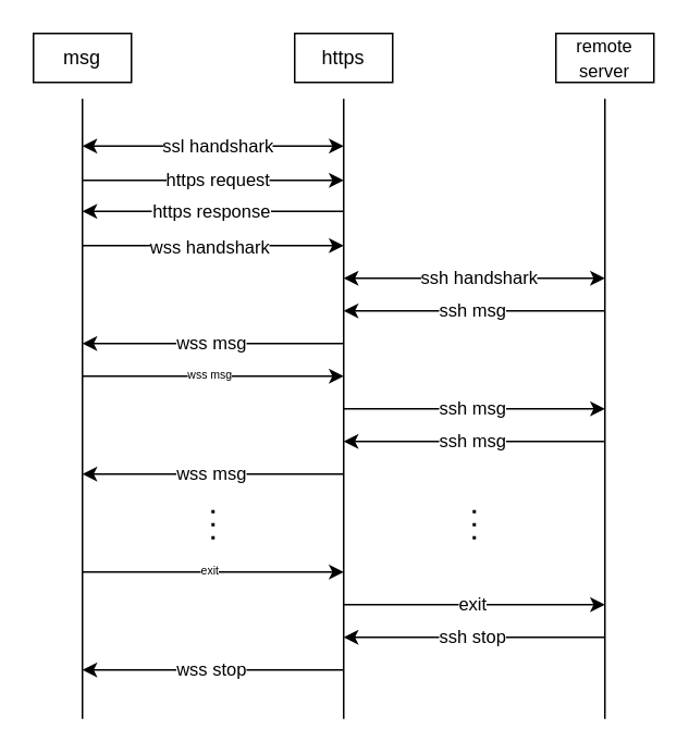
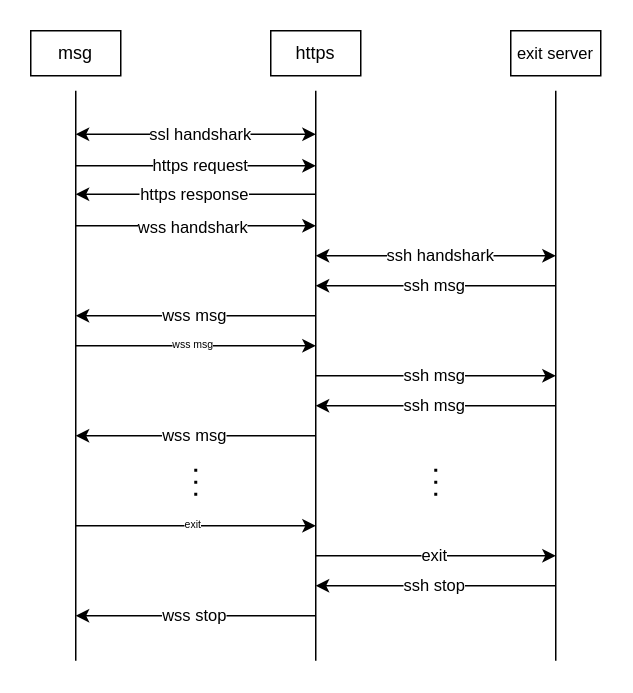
  <mxCell id="0" />
  <mxCell id="1" parent="0" />
  <mxCell id="2" value="" style="endArrow=none;html=1;" parent="1" edge="1"><mxGeometry width="50" height="50" relative="1" as="geometry"><mxPoint x="50" y="440" as="sourcePoint" /><mxPoint x="50" y="60" as="targetPoint" /></mxGeometry></mxCell>
  <mxCell id="3" value="" style="endArrow=none;html=1;" parent="1" edge="1"><mxGeometry width="50" height="50" relative="1" as="geometry"><mxPoint x="210" y="440" as="sourcePoint" /><mxPoint x="210" y="60" as="targetPoint" /></mxGeometry></mxCell>
  <mxCell id="4" value="" style="endArrow=none;html=1;" parent="1" edge="1"><mxGeometry width="50" height="50" relative="1" as="geometry"><mxPoint x="370" y="440" as="sourcePoint" /><mxPoint x="370" y="60" as="targetPoint" /></mxGeometry></mxCell>
  <mxCell id="5" value="" style="endArrow=classic;html=1;" parent="1" edge="1"><mxGeometry width="50" height="50" relative="1" as="geometry"><mxPoint x="50" y="110" as="sourcePoint" /><mxPoint x="210" y="110" as="targetPoint" /></mxGeometry></mxCell>
  <mxCell id="6" value="https request" style="edgeLabel;html=1;align=center;verticalAlign=middle;resizable=0;points=[];" parent="5" vertex="1" connectable="0"><mxGeometry x="0.132" y="1" relative="1" as="geometry"><mxPoint x="-9" as="offset" /></mxGeometry></mxCell>
  <mxCell id="7" value="msg" style="rounded=0;whiteSpace=wrap;html=1;" parent="1" vertex="1"><mxGeometry x="20" y="20" width="60" height="30" as="geometry" /></mxCell>
  <mxCell id="8" value="https" style="rounded=0;whiteSpace=wrap;html=1;" parent="1" vertex="1"><mxGeometry x="180" y="20" width="60" height="30" as="geometry" /></mxCell>
- <mxCell id="9" value="&lt;font style=&quot;font-size: 11px&quot;&gt;remote server&lt;/font&gt;" style="rounded=0;whiteSpace=wrap;html=1;" parent="1" vertex="1"><mxGeometry x="340" y="20" width="60" height="30" as="geometry" /></mxCell>
+ <mxCell id="9" value="&lt;font style=&quot;font-size: 11px&quot;&gt;exit server&lt;/font&gt;" style="rounded=0;whiteSpace=wrap;html=1;" parent="1" vertex="1"><mxGeometry x="340" y="20" width="60" height="30" as="geometry" /></mxCell>
  <mxCell id="10" value="" style="endArrow=classic;html=1;" parent="1" edge="1"><mxGeometry width="50" height="50" relative="1" as="geometry"><mxPoint x="210" y="129" as="sourcePoint" /><mxPoint x="50" y="129" as="targetPoint" /></mxGeometry></mxCell>
  <mxCell id="11" value="https response" style="edgeLabel;html=1;align=center;verticalAlign=middle;resizable=0;points=[];" parent="10" vertex="1" connectable="0"><mxGeometry x="-0.161" y="-1" relative="1" as="geometry"><mxPoint x="-15" as="offset" /></mxGeometry></mxCell>
  <mxCell id="12" value="" style="endArrow=classic;html=1;" parent="1" edge="1"><mxGeometry width="50" height="50" relative="1" as="geometry"><mxPoint x="50" y="150" as="sourcePoint" /><mxPoint x="210" y="150" as="targetPoint" /></mxGeometry></mxCell>
  <mxCell id="13" value="wss handshark" style="edgeLabel;html=1;align=center;verticalAlign=middle;resizable=0;points=[];" parent="12" vertex="1" connectable="0"><mxGeometry x="0.193" relative="1" as="geometry"><mxPoint x="-18" as="offset" /></mxGeometry></mxCell>
  <mxCell id="14" value="" style="startArrow=classic;endArrow=classic;html=1;" parent="1" edge="1"><mxGeometry width="50" height="50" relative="1" as="geometry"><mxPoint x="210" y="170" as="sourcePoint" /><mxPoint x="370" y="170" as="targetPoint" /></mxGeometry></mxCell>
  <mxCell id="15" value="ssh handshark" style="edgeLabel;html=1;align=center;verticalAlign=middle;resizable=0;points=[];" parent="14" vertex="1" connectable="0"><mxGeometry x="0.132" y="1" relative="1" as="geometry"><mxPoint x="-9" as="offset" /></mxGeometry></mxCell>
  <mxCell id="16" value="" style="endArrow=classic;html=1;" parent="1" edge="1"><mxGeometry width="50" height="50" relative="1" as="geometry"><mxPoint x="370" y="190" as="sourcePoint" /><mxPoint x="210" y="190" as="targetPoint" /></mxGeometry></mxCell>
  <mxCell id="17" value="ssh msg" style="edgeLabel;html=1;align=center;verticalAlign=middle;resizable=0;points=[];" parent="16" vertex="1" connectable="0"><mxGeometry x="-0.161" y="-1" relative="1" as="geometry"><mxPoint x="-15" as="offset" /></mxGeometry></mxCell>
  <mxCell id="18" value="" style="endArrow=classic;html=1;" parent="1" edge="1"><mxGeometry width="50" height="50" relative="1" as="geometry"><mxPoint x="210" y="210" as="sourcePoint" /><mxPoint x="50" y="210" as="targetPoint" /></mxGeometry></mxCell>
  <mxCell id="19" value="wss msg" style="edgeLabel;html=1;align=center;verticalAlign=middle;resizable=0;points=[];" parent="18" vertex="1" connectable="0"><mxGeometry x="-0.161" y="-1" relative="1" as="geometry"><mxPoint x="-15" as="offset" /></mxGeometry></mxCell>
  <mxCell id="20" value="" style="endArrow=classic;html=1;" parent="1" edge="1"><mxGeometry width="50" height="50" relative="1" as="geometry"><mxPoint x="50" y="230" as="sourcePoint" /><mxPoint x="210" y="230" as="targetPoint" /></mxGeometry></mxCell>
  <mxCell id="21" value="wss msg" style="edgeLabel;html=1;align=center;verticalAlign=middle;resizable=0;points=[];fontSize=7;" parent="20" vertex="1" connectable="0"><mxGeometry x="0.106" relative="1" as="geometry"><mxPoint x="-11" y="-1" as="offset" /></mxGeometry></mxCell>
  <mxCell id="22" value="" style="endArrow=classic;html=1;" parent="1" edge="1"><mxGeometry width="50" height="50" relative="1" as="geometry"><mxPoint x="210" y="250" as="sourcePoint" /><mxPoint x="370" y="250" as="targetPoint" /></mxGeometry></mxCell>
  <mxCell id="23" value="ssh msg" style="edgeLabel;html=1;align=center;verticalAlign=middle;resizable=0;points=[];" parent="22" vertex="1" connectable="0"><mxGeometry x="0.132" y="1" relative="1" as="geometry"><mxPoint x="-13" as="offset" /></mxGeometry></mxCell>
  <mxCell id="24" value="" style="endArrow=classic;html=1;" parent="1" edge="1"><mxGeometry width="50" height="50" relative="1" as="geometry"><mxPoint x="370" y="270" as="sourcePoint" /><mxPoint x="210" y="270" as="targetPoint" /></mxGeometry></mxCell>
  <mxCell id="25" value="ssh msg" style="edgeLabel;html=1;align=center;verticalAlign=middle;resizable=0;points=[];" parent="24" vertex="1" connectable="0"><mxGeometry x="-0.161" y="-1" relative="1" as="geometry"><mxPoint x="-15" as="offset" /></mxGeometry></mxCell>
  <mxCell id="26" value="" style="endArrow=classic;html=1;" parent="1" edge="1"><mxGeometry width="50" height="50" relative="1" as="geometry"><mxPoint x="210" y="290" as="sourcePoint" /><mxPoint x="50" y="290" as="targetPoint" /></mxGeometry></mxCell>
  <mxCell id="27" value="wss msg" style="edgeLabel;html=1;align=center;verticalAlign=middle;resizable=0;points=[];" parent="26" vertex="1" connectable="0"><mxGeometry x="-0.161" y="-1" relative="1" as="geometry"><mxPoint x="-15" as="offset" /></mxGeometry></mxCell>
  <mxCell id="28" value="" style="endArrow=none;dashed=1;html=1;dashPattern=1 3;strokeWidth=2;fontSize=7;" parent="1" edge="1"><mxGeometry width="50" height="50" relative="1" as="geometry"><mxPoint x="130" y="330" as="sourcePoint" /><mxPoint x="130" y="310" as="targetPoint" /></mxGeometry></mxCell>
  <mxCell id="29" value="" style="endArrow=none;dashed=1;html=1;dashPattern=1 3;strokeWidth=2;fontSize=7;" parent="1" edge="1"><mxGeometry width="50" height="50" relative="1" as="geometry"><mxPoint x="290" y="330" as="sourcePoint" /><mxPoint x="290" y="310" as="targetPoint" /></mxGeometry></mxCell>
  <mxCell id="30" value="" style="endArrow=classic;html=1;" parent="1" edge="1"><mxGeometry width="50" height="50" relative="1" as="geometry"><mxPoint x="50" y="350" as="sourcePoint" /><mxPoint x="210" y="350" as="targetPoint" /></mxGeometry></mxCell>
  <mxCell id="31" value="exit" style="edgeLabel;html=1;align=center;verticalAlign=middle;resizable=0;points=[];fontSize=7;" parent="30" vertex="1" connectable="0"><mxGeometry x="0.106" relative="1" as="geometry"><mxPoint x="-11" y="-1" as="offset" /></mxGeometry></mxCell>
  <mxCell id="32" value="" style="endArrow=classic;html=1;" parent="1" edge="1"><mxGeometry width="50" height="50" relative="1" as="geometry"><mxPoint x="210" y="370" as="sourcePoint" /><mxPoint x="370" y="370" as="targetPoint" /></mxGeometry></mxCell>
  <mxCell id="33" value="exit" style="edgeLabel;html=1;align=center;verticalAlign=middle;resizable=0;points=[];" parent="32" vertex="1" connectable="0"><mxGeometry x="0.132" y="1" relative="1" as="geometry"><mxPoint x="-13" as="offset" /></mxGeometry></mxCell>
  <mxCell id="34" value="" style="endArrow=classic;html=1;" parent="1" edge="1"><mxGeometry width="50" height="50" relative="1" as="geometry"><mxPoint x="370" y="390" as="sourcePoint" /><mxPoint x="210" y="390" as="targetPoint" /></mxGeometry></mxCell>
  <mxCell id="35" value="ssh stop" style="edgeLabel;html=1;align=center;verticalAlign=middle;resizable=0;points=[];" parent="34" vertex="1" connectable="0"><mxGeometry x="-0.161" y="-1" relative="1" as="geometry"><mxPoint x="-15" as="offset" /></mxGeometry></mxCell>
  <mxCell id="36" value="" style="endArrow=classic;html=1;" parent="1" edge="1"><mxGeometry width="50" height="50" relative="1" as="geometry"><mxPoint x="210" y="410" as="sourcePoint" /><mxPoint x="50" y="410" as="targetPoint" /></mxGeometry></mxCell>
  <mxCell id="37" value="wss stop" style="edgeLabel;html=1;align=center;verticalAlign=middle;resizable=0;points=[];" parent="36" vertex="1" connectable="0"><mxGeometry x="-0.161" y="-1" relative="1" as="geometry"><mxPoint x="-15" as="offset" /></mxGeometry></mxCell>
  <mxCell id="38" value="" style="startArrow=classic;endArrow=classic;html=1;" parent="1" edge="1"><mxGeometry width="50" height="50" relative="1" as="geometry"><mxPoint x="50" y="89" as="sourcePoint" /><mxPoint x="210" y="89" as="targetPoint" /></mxGeometry></mxCell>
  <mxCell id="39" value="ssl handshark" style="edgeLabel;html=1;align=center;verticalAlign=middle;resizable=0;points=[];" parent="38" vertex="1" connectable="0"><mxGeometry x="0.132" y="1" relative="1" as="geometry"><mxPoint x="-9" as="offset" /></mxGeometry></mxCell>
